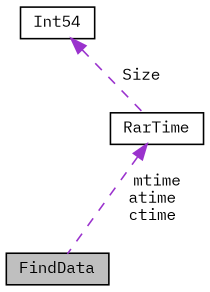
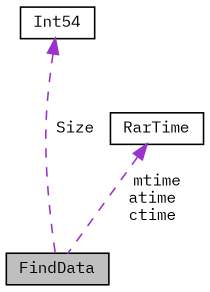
  digraph {
    fontname="IBM Plex Mono"
    node [color=black fillcolor=white fontname="IBM Plex Mono" fontsize=10 shape=record style=filled]
    edge [color=darkorchid3 dir=back fontname="IBM Plex Mono" fontsize=10 labelfontname=Helvetica labelfontsize=10 style=dashed]
    n1 [fillcolor=grey75 fontcolor=black height=0.2 label=FindData width=0.4]
    n2 [height=0.2 label=Int54 width=0.4]
    n3 [height=0.2 label=RarTime width=0.4]
-   n2 -> n3 [label=" Size"]
+   n2 -> n1 [label=" Size"]
    n3 -> n1 [label=" mtime\natime\nctime"]
  }
